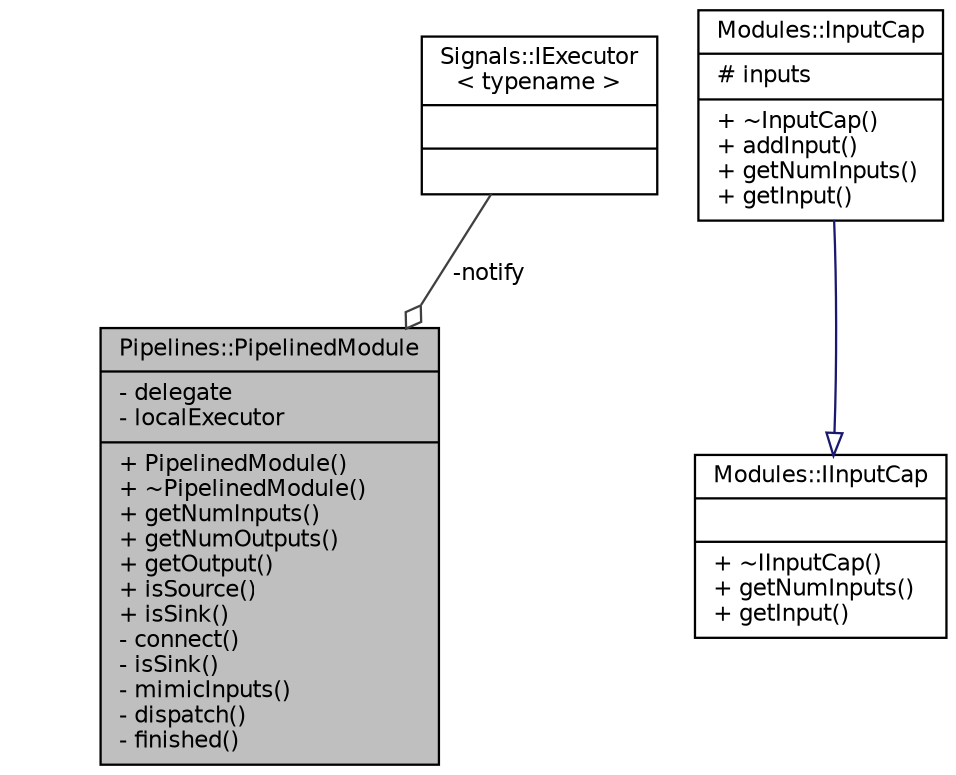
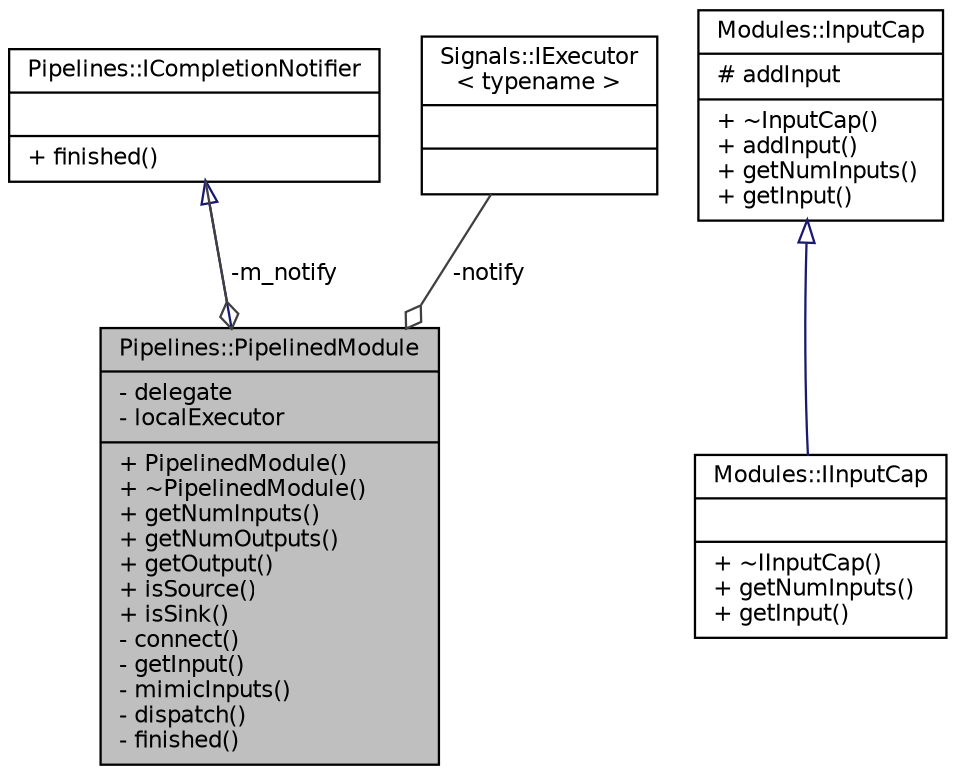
  digraph {
    node [color=black fillcolor=white fontname=Helvetica fontsize=10 shape=record style=filled]
    edge [color=midnightblue fontname=Helvetica fontsize=10 labelfontname=Helvetica labelfontsize=10 style=solid]
-   n1 [fillcolor=grey75 fontcolor=black height=0.2 label="{Pipelines::PipelinedModule\n|- delegate\l- localExecutor\l|+ PipelinedModule()\l+ ~PipelinedModule()\l+ getNumInputs()\l+ getNumOutputs()\l+ getOutput()\l+ isSource()\l+ isSink()\l- connect()\l- isSink()\l- mimicInputs()\l- dispatch()\l- finished()\l}" width=0.4]
-   n3 [height=0.2 label="{Modules::InputCap\n|# inputs\l|+ ~InputCap()\l+ addInput()\l+ getNumInputs()\l+ getInput()\l}" width=0.4]
+   n1 [fillcolor=grey75 fontcolor=black height=0.2 label="{Pipelines::PipelinedModule\n|- delegate\l- localExecutor\l|+ PipelinedModule()\l+ ~PipelinedModule()\l+ getNumInputs()\l+ getNumOutputs()\l+ getOutput()\l+ isSource()\l+ isSink()\l- connect()\l- getInput()\l- mimicInputs()\l- dispatch()\l- finished()\l}" width=0.4]
+   n2 [height=0.2 label="{Pipelines::ICompletionNotifier\n||+ finished()\l}" width=0.4]
+   n3 [height=0.2 label="{Modules::InputCap\n|# addInput\l|+ ~InputCap()\l+ addInput()\l+ getNumInputs()\l+ getInput()\l}" width=0.4]
    n4 [height=0.2 label="{Modules::IInputCap\n||+ ~IInputCap()\l+ getNumInputs()\l+ getInput()\l}" width=0.4]
    n5 [height=0.2 label="{Signals::IExecutor\l\< typename \>\n||}" width=0.4]
-   n4 -> n3 [arrowtail=onormal dir=back]
+   n2 -> n1 [arrowtail=onormal dir=back]
+   n2 -> n1 [arrowhead=odiamond color=grey25 label=" -m_notify"]
+   n3 -> n4 [arrowtail=onormal dir=back]
    n5 -> n1 [arrowhead=odiamond color=grey25 label=" -notify"]
  }
